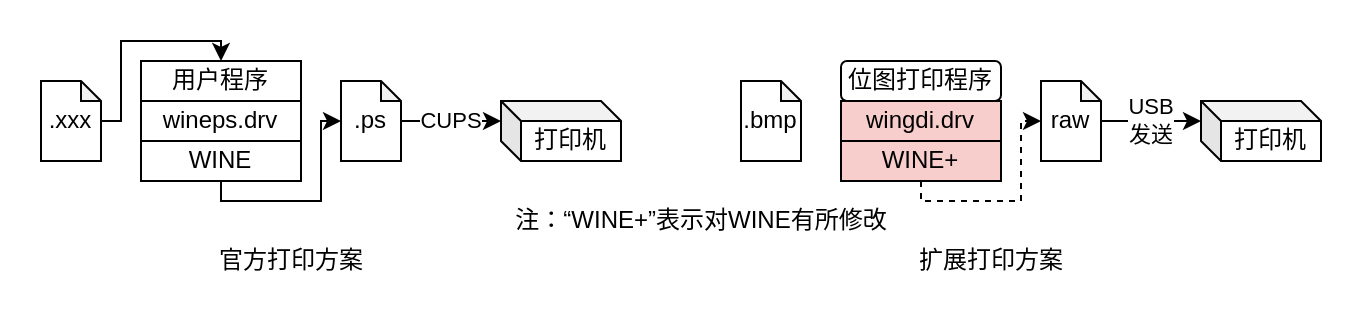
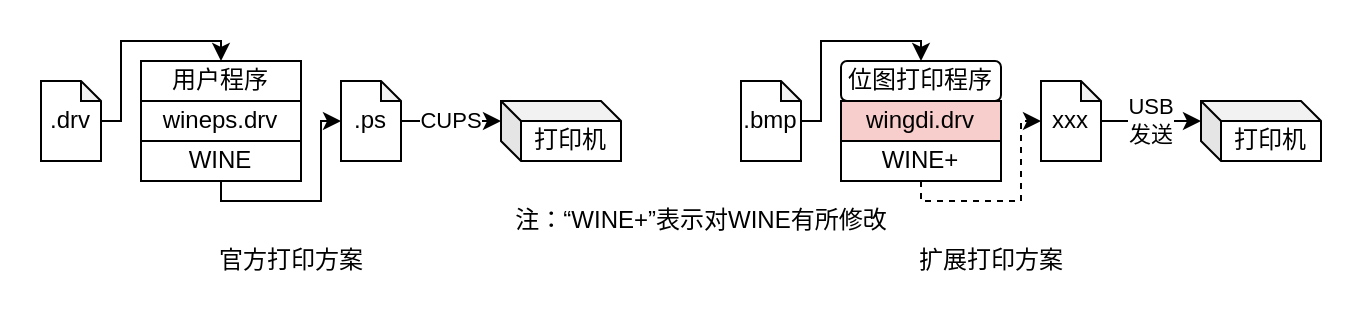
  <mxCell id="0" />
  <mxCell id="1" parent="0" />
+ <mxCell id="2" style="edgeStyle=orthogonalEdgeStyle;rounded=0;orthogonalLoop=1;jettySize=auto;html=1;" parent="1" source="3" target="7" edge="1"><mxGeometry relative="1" as="geometry"><Array as="points"><mxPoint x="410" y="60" /><mxPoint x="410" y="20" /><mxPoint x="460" y="20" /></Array></mxGeometry></mxCell>
  <mxCell id="3" value=".bmp" style="shape=note;whiteSpace=wrap;html=1;backgroundOutline=1;darkOpacity=0.05;size=10;" parent="1" vertex="1"><mxGeometry x="370" y="40" width="30" height="40" as="geometry" /></mxCell>
  <mxCell id="4" value="" style="edgeStyle=orthogonalEdgeStyle;rounded=0;orthogonalLoop=1;jettySize=auto;html=1;dashed=1;" parent="1" source="5" target="9" edge="1"><mxGeometry x="-0.31" relative="1" as="geometry"><Array as="points"><mxPoint x="460" y="100" /><mxPoint x="510" y="100" /><mxPoint x="510" y="60" /></Array><mxPoint as="offset" /><mxPoint x="480" y="110" as="sourcePoint" /></mxGeometry></mxCell>
- <mxCell id="5" value="WINE+" style="rounded=0;whiteSpace=wrap;html=1;fillColor=#f8cecc;" parent="1" vertex="1"><mxGeometry x="420" y="70" width="80" height="20" as="geometry" /></mxCell>
+ <mxCell id="5" value="WINE+" style="rounded=0;whiteSpace=wrap;html=1;" parent="1" vertex="1"><mxGeometry x="420" y="70" width="80" height="20" as="geometry" /></mxCell>
  <mxCell id="6" value="wingdi.drv" style="rounded=0;whiteSpace=wrap;html=1;fillColor=#f8cecc;" parent="1" vertex="1"><mxGeometry x="420" y="50" width="80" height="20" as="geometry" /></mxCell>
  <mxCell id="7" value="位图打印程序" style="whiteSpace=wrap;html=1;rounded=1;" parent="1" vertex="1"><mxGeometry x="420" y="30" width="80" height="20" as="geometry" /></mxCell>
  <mxCell id="8" value="打印机" style="shape=cube;whiteSpace=wrap;html=1;boundedLbl=1;backgroundOutline=1;darkOpacity=0.05;darkOpacity2=0.1;size=10;" parent="1" vertex="1"><mxGeometry x="600" y="50" width="60" height="30" as="geometry" /></mxCell>
- <mxCell id="9" value="raw" style="shape=note;whiteSpace=wrap;html=1;backgroundOutline=1;darkOpacity=0.05;size=10;" parent="1" vertex="1"><mxGeometry x="520" y="40" width="30" height="40" as="geometry" /></mxCell>
+ <mxCell id="9" value="xxx" style="shape=note;whiteSpace=wrap;html=1;backgroundOutline=1;darkOpacity=0.05;size=10;" parent="1" vertex="1"><mxGeometry x="520" y="40" width="30" height="40" as="geometry" /></mxCell>
  <mxCell id="10" value="USB&lt;br&gt;发送" style="endArrow=classic;html=1;entryX=0;entryY=0;entryDx=0;entryDy=10;entryPerimeter=0;" parent="1" source="9" target="8" edge="1"><mxGeometry width="50" height="50" relative="1" as="geometry"><mxPoint x="520" y="150" as="sourcePoint" /><mxPoint x="600" y="63" as="targetPoint" /></mxGeometry></mxCell>
  <mxCell id="11" style="edgeStyle=orthogonalEdgeStyle;rounded=0;orthogonalLoop=1;jettySize=auto;html=1;" parent="1" source="12" target="16" edge="1"><mxGeometry relative="1" as="geometry"><Array as="points"><mxPoint x="60" y="60" /><mxPoint x="60" y="20" /><mxPoint x="110" y="20" /></Array></mxGeometry></mxCell>
- <mxCell id="12" value=".xxx" style="shape=note;whiteSpace=wrap;html=1;backgroundOutline=1;darkOpacity=0.05;size=10;" parent="1" vertex="1"><mxGeometry x="20" y="40" width="30" height="40" as="geometry" /></mxCell>
+ <mxCell id="12" value=".drv" style="shape=note;whiteSpace=wrap;html=1;backgroundOutline=1;darkOpacity=0.05;size=10;" parent="1" vertex="1"><mxGeometry x="20" y="40" width="30" height="40" as="geometry" /></mxCell>
  <mxCell id="13" value="" style="edgeStyle=orthogonalEdgeStyle;rounded=0;orthogonalLoop=1;jettySize=auto;html=1;" parent="1" source="14" target="18" edge="1"><mxGeometry x="-0.31" relative="1" as="geometry"><Array as="points"><mxPoint x="110" y="100" /><mxPoint x="160" y="100" /><mxPoint x="160" y="60" /></Array><mxPoint as="offset" /><mxPoint x="130" y="110" as="sourcePoint" /></mxGeometry></mxCell>
  <mxCell id="14" value="WINE" style="rounded=0;whiteSpace=wrap;html=1;" parent="1" vertex="1"><mxGeometry x="70" y="70" width="80" height="20" as="geometry" /></mxCell>
  <mxCell id="15" value="wineps.drv" style="rounded=0;whiteSpace=wrap;html=1;" parent="1" vertex="1"><mxGeometry x="70" y="50" width="80" height="20" as="geometry" /></mxCell>
  <mxCell id="16" value="用户程序" style="rounded=0;whiteSpace=wrap;html=1;" parent="1" vertex="1"><mxGeometry x="70" y="30" width="80" height="20" as="geometry" /></mxCell>
  <mxCell id="17" value="打印机" style="shape=cube;whiteSpace=wrap;html=1;boundedLbl=1;backgroundOutline=1;darkOpacity=0.05;darkOpacity2=0.1;size=10;" parent="1" vertex="1"><mxGeometry x="250" y="50" width="60" height="30" as="geometry" /></mxCell>
  <mxCell id="18" value=".ps" style="shape=note;whiteSpace=wrap;html=1;backgroundOutline=1;darkOpacity=0.05;size=10;" parent="1" vertex="1"><mxGeometry x="170" y="40" width="30" height="40" as="geometry" /></mxCell>
  <mxCell id="19" value="CUPS" style="endArrow=classic;html=1;entryX=0;entryY=0;entryDx=0;entryDy=10;entryPerimeter=0;" parent="1" source="18" target="17" edge="1"><mxGeometry width="50" height="50" relative="1" as="geometry"><mxPoint x="170" y="150" as="sourcePoint" /><mxPoint x="250" y="63" as="targetPoint" /></mxGeometry></mxCell>
  <mxCell id="20" value="官方打印方案" style="text;html=1;align=center;verticalAlign=middle;resizable=0;points=[];autosize=1;" parent="1" vertex="1"><mxGeometry x="100" y="120" width="90" height="20" as="geometry" /></mxCell>
  <mxCell id="21" value="扩展打印方案" style="text;html=1;align=center;verticalAlign=middle;resizable=0;points=[];autosize=1;" parent="1" vertex="1"><mxGeometry x="450" y="120" width="90" height="20" as="geometry" /></mxCell>
  <mxCell id="22" value="注：“WINE+”表示对WINE有所修改" style="text;html=1;align=center;verticalAlign=middle;resizable=0;points=[];autosize=1;" vertex="1" parent="1"><mxGeometry x="250" y="100" width="200" height="20" as="geometry" /></mxCell>
